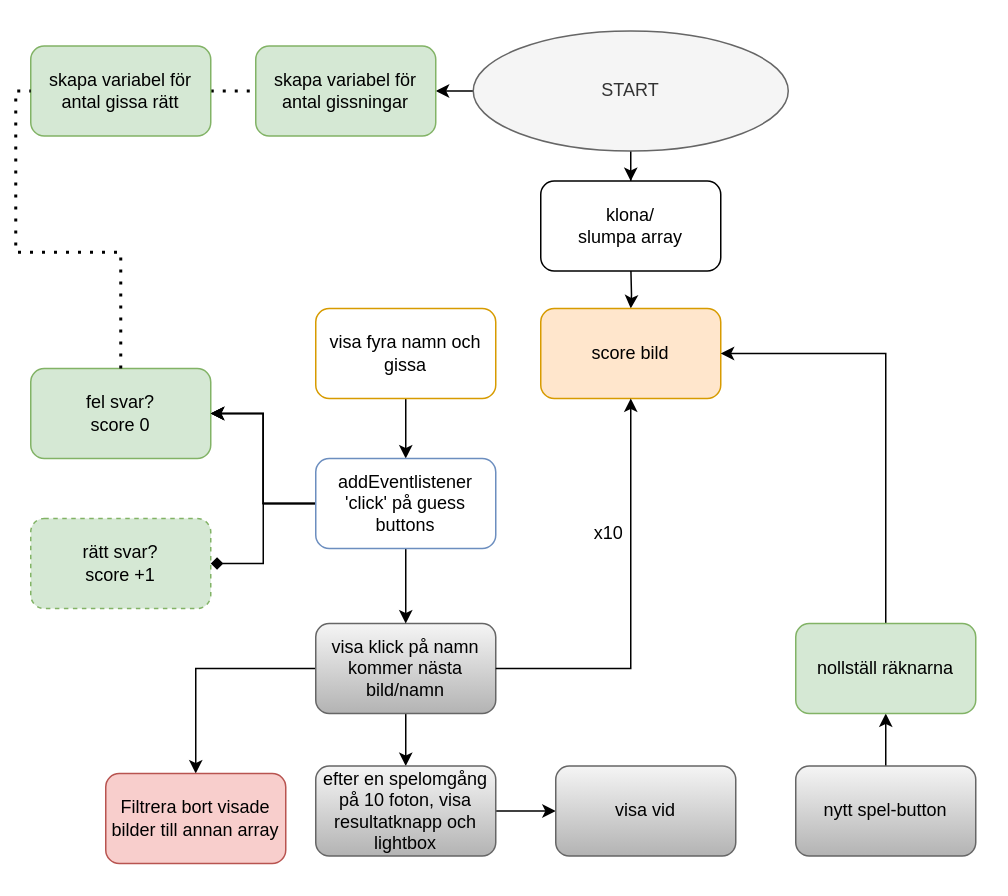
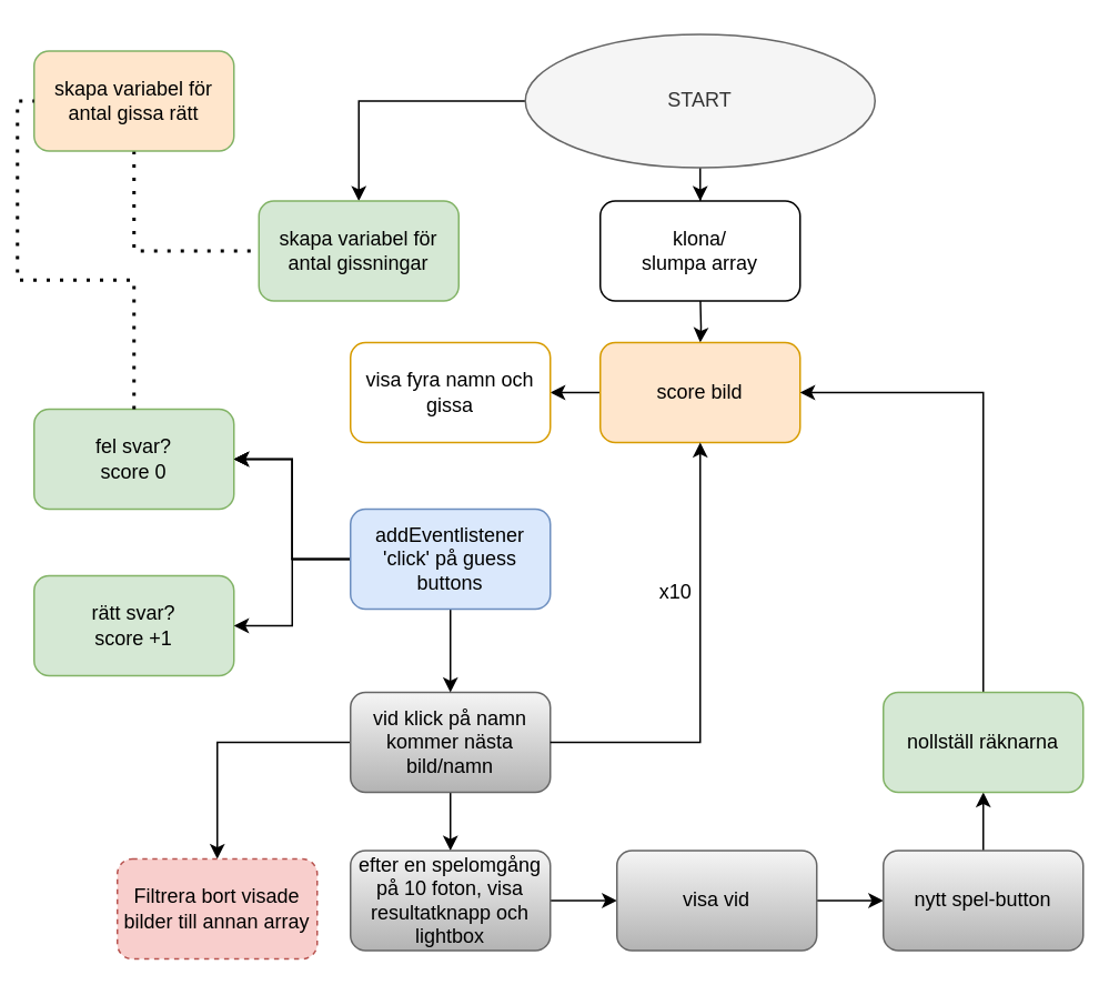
  <mxCell id="0" />
  <mxCell id="1" parent="0" />
  <mxCell id="2" value="" style="edgeStyle=orthogonalEdgeStyle;rounded=0;orthogonalLoop=1;jettySize=auto;html=1;" edge="1" parent="1" target="5"><mxGeometry relative="1" as="geometry"><mxPoint x="420" y="175" as="sourcePoint" /></mxGeometry></mxCell>
  <mxCell id="3" value="klona/ &lt;br&gt;slumpa array" style="rounded=1;whiteSpace=wrap;html=1;" vertex="1" parent="1"><mxGeometry x="360" y="120" width="120" height="60" as="geometry" /></mxCell>
+ <mxCell id="4" value="" style="edgeStyle=orthogonalEdgeStyle;rounded=0;orthogonalLoop=1;jettySize=auto;html=1;" edge="1" parent="1" source="5" target="7"><mxGeometry relative="1" as="geometry" /></mxCell>
  <mxCell id="5" value="score bild" style="rounded=1;whiteSpace=wrap;html=1;fillColor=#ffe6cc;strokeColor=#d79b00;" vertex="1" parent="1"><mxGeometry x="360" y="205" width="120" height="60" as="geometry" /></mxCell>
- <mxCell id="6" value="" style="edgeStyle=orthogonalEdgeStyle;rounded=0;orthogonalLoop=1;jettySize=auto;html=1;" edge="1" parent="1" source="7" target="18"><mxGeometry relative="1" as="geometry" /></mxCell>
  <mxCell id="7" value="visa fyra namn och gissa" style="rounded=1;whiteSpace=wrap;html=1;fillColor=#ffffff;strokeColor=#d79b00;" vertex="1" parent="1"><mxGeometry x="210" y="205" width="120" height="60" as="geometry" /></mxCell>
  <mxCell id="8" value="" style="edgeStyle=orthogonalEdgeStyle;rounded=0;orthogonalLoop=1;jettySize=auto;html=1;" edge="1" parent="1" source="10" target="19"><mxGeometry relative="1" as="geometry" /></mxCell>
  <mxCell id="9" value="" style="edgeStyle=orthogonalEdgeStyle;rounded=0;orthogonalLoop=1;jettySize=auto;html=1;" edge="1" parent="1" source="10" target="28"><mxGeometry relative="1" as="geometry" /></mxCell>
- <mxCell id="10" value="visa klick på namn kommer nästa bild/namn" style="rounded=1;whiteSpace=wrap;html=1;fillColor=#f5f5f5;strokeColor=#666666;gradientColor=#b3b3b3;" vertex="1" parent="1"><mxGeometry x="210" y="415" width="120" height="60" as="geometry" /></mxCell>
- <mxCell id="11" value="rätt svar?&lt;br&gt;score +1" style="rounded=1;whiteSpace=wrap;html=1;fillColor=#d5e8d4;strokeColor=#82b366;dashed=1;" vertex="1" parent="1"><mxGeometry x="20" y="345" width="120" height="60" as="geometry" /></mxCell>
+ <mxCell id="10" value="vid klick på namn kommer nästa bild/namn" style="rounded=1;whiteSpace=wrap;html=1;fillColor=#f5f5f5;strokeColor=#666666;gradientColor=#b3b3b3;" vertex="1" parent="1"><mxGeometry x="210" y="415" width="120" height="60" as="geometry" /></mxCell>
+ <mxCell id="11" value="rätt svar?&lt;br&gt;score +1" style="rounded=1;whiteSpace=wrap;html=1;fillColor=#d5e8d4;strokeColor=#82b366;" vertex="1" parent="1"><mxGeometry x="20" y="345" width="120" height="60" as="geometry" /></mxCell>
  <mxCell id="12" value="fel svar?&lt;br&gt;score 0" style="rounded=1;whiteSpace=wrap;html=1;fillColor=#d5e8d4;strokeColor=#82b366;" vertex="1" parent="1"><mxGeometry x="20" y="245" width="120" height="60" as="geometry" /></mxCell>
  <mxCell id="13" value="" style="edgeStyle=orthogonalEdgeStyle;rounded=0;orthogonalLoop=1;jettySize=auto;html=1;" edge="1" parent="1" source="18" target="12"><mxGeometry relative="1" as="geometry" /></mxCell>
  <mxCell id="14" value="" style="edgeStyle=orthogonalEdgeStyle;rounded=0;orthogonalLoop=1;jettySize=auto;html=1;" edge="1" parent="1" source="18" target="10"><mxGeometry relative="1" as="geometry" /></mxCell>
  <mxCell id="15" value="" style="edgeStyle=orthogonalEdgeStyle;rounded=0;orthogonalLoop=1;jettySize=auto;html=1;" edge="1" parent="1" source="18" target="12"><mxGeometry relative="1" as="geometry" /></mxCell>
  <mxCell id="16" value="" style="edgeStyle=orthogonalEdgeStyle;rounded=0;orthogonalLoop=1;jettySize=auto;html=1;" edge="1" parent="1" source="18" target="12"><mxGeometry relative="1" as="geometry" /></mxCell>
- <mxCell id="17" style="edgeStyle=orthogonalEdgeStyle;rounded=0;orthogonalLoop=1;jettySize=auto;html=1;endArrow=diamond;" edge="1" parent="1" source="18" target="11"><mxGeometry relative="1" as="geometry" /></mxCell>
- <mxCell id="18" value="addEventlistener 'click' på guess buttons" style="rounded=1;whiteSpace=wrap;html=1;fillColor=#ffffff;strokeColor=#6c8ebf;" vertex="1" parent="1"><mxGeometry x="210" y="305" width="120" height="60" as="geometry" /></mxCell>
- <mxCell id="19" value="Filtrera bort visade bilder till annan array" style="whiteSpace=wrap;html=1;rounded=1;strokeColor=#b85450;fillColor=#f8cecc;" vertex="1" parent="1"><mxGeometry x="70" y="515" width="120" height="60" as="geometry" /></mxCell>
+ <mxCell id="17" style="edgeStyle=orthogonalEdgeStyle;rounded=0;orthogonalLoop=1;jettySize=auto;html=1;" edge="1" parent="1" source="18" target="11"><mxGeometry relative="1" as="geometry" /></mxCell>
+ <mxCell id="18" value="addEventlistener 'click' på guess buttons" style="rounded=1;whiteSpace=wrap;html=1;fillColor=#dae8fc;strokeColor=#6c8ebf;" vertex="1" parent="1"><mxGeometry x="210" y="305" width="120" height="60" as="geometry" /></mxCell>
+ <mxCell id="19" value="Filtrera bort visade bilder till annan array" style="whiteSpace=wrap;html=1;rounded=1;strokeColor=#b85450;fillColor=#f8cecc;dashed=1;" vertex="1" parent="1"><mxGeometry x="70" y="515" width="120" height="60" as="geometry" /></mxCell>
  <mxCell id="20" value="" style="edgeStyle=orthogonalEdgeStyle;rounded=0;orthogonalLoop=1;jettySize=auto;html=1;" edge="1" parent="1" source="22" target="3"><mxGeometry relative="1" as="geometry" /></mxCell>
  <mxCell id="21" value="" style="edgeStyle=orthogonalEdgeStyle;rounded=0;orthogonalLoop=1;jettySize=auto;html=1;" edge="1" parent="1" source="22" target="23"><mxGeometry relative="1" as="geometry" /></mxCell>
  <mxCell id="22" value="START" style="ellipse;whiteSpace=wrap;html=1;fillColor=#f5f5f5;strokeColor=#666666;fontColor=#333333;" vertex="1" parent="1"><mxGeometry x="315" y="20" width="210" height="80" as="geometry" /></mxCell>
- <mxCell id="23" value="skapa variabel för antal gissningar" style="rounded=1;whiteSpace=wrap;html=1;fillColor=#d5e8d4;strokeColor=#82b366;" vertex="1" parent="1"><mxGeometry x="170" y="30" width="120" height="60" as="geometry" /></mxCell>
+ <mxCell id="23" value="skapa variabel för antal gissningar" style="rounded=1;whiteSpace=wrap;html=1;fillColor=#d5e8d4;strokeColor=#82b366;" vertex="1" parent="1"><mxGeometry x="155" y="120" width="120" height="60" as="geometry" /></mxCell>
  <mxCell id="24" value="" style="endArrow=none;dashed=1;html=1;dashPattern=1 3;strokeWidth=2;rounded=0;edgeStyle=orthogonalEdgeStyle;entryX=0;entryY=0.5;entryDx=0;entryDy=0;startArrow=none;" edge="1" parent="1" source="25" target="23"><mxGeometry width="50" height="50" relative="1" as="geometry"><mxPoint x="90" y="120" as="sourcePoint" /><mxPoint x="140" y="70" as="targetPoint" /><Array as="points"><mxPoint x="80" y="60" /></Array></mxGeometry></mxCell>
- <mxCell id="25" value="skapa variabel för antal gissa rätt" style="rounded=1;whiteSpace=wrap;html=1;fillColor=#d5e8d4;strokeColor=#82b366;" vertex="1" parent="1"><mxGeometry x="20" y="30" width="120" height="60" as="geometry" /></mxCell>
+ <mxCell id="25" value="skapa variabel för antal gissa rätt" style="rounded=1;whiteSpace=wrap;html=1;fillColor=#ffe6cc;strokeColor=#82b366;" vertex="1" parent="1"><mxGeometry x="20" y="30" width="120" height="60" as="geometry" /></mxCell>
  <mxCell id="26" value="" style="endArrow=none;dashed=1;html=1;dashPattern=1 3;strokeWidth=2;rounded=0;edgeStyle=orthogonalEdgeStyle;entryX=0;entryY=0.5;entryDx=0;entryDy=0;" edge="1" parent="1" source="12" target="25"><mxGeometry width="50" height="50" relative="1" as="geometry"><mxPoint x="80" y="245" as="sourcePoint" /><mxPoint x="170" y="60" as="targetPoint" /><Array as="points" /></mxGeometry></mxCell>
  <mxCell id="27" value="" style="edgeStyle=orthogonalEdgeStyle;rounded=0;orthogonalLoop=1;jettySize=auto;html=1;" edge="1" parent="1" source="28" target="30"><mxGeometry relative="1" as="geometry" /></mxCell>
  <mxCell id="28" value="efter en spelomgång på 10 foton, visa resultatknapp och lightbox" style="whiteSpace=wrap;html=1;rounded=1;strokeColor=#666666;fillColor=#f5f5f5;gradientColor=#b3b3b3;" vertex="1" parent="1"><mxGeometry x="210" y="510" width="120" height="60" as="geometry" /></mxCell>
+ <mxCell id="29" value="" style="edgeStyle=orthogonalEdgeStyle;rounded=0;orthogonalLoop=1;jettySize=auto;html=1;" edge="1" parent="1" source="30" target="32"><mxGeometry relative="1" as="geometry" /></mxCell>
  <mxCell id="30" value="visa vid" style="whiteSpace=wrap;html=1;rounded=1;strokeColor=#666666;fillColor=#f5f5f5;gradientColor=#b3b3b3;" vertex="1" parent="1"><mxGeometry x="370" y="510" width="120" height="60" as="geometry" /></mxCell>
  <mxCell id="31" value="" style="edgeStyle=orthogonalEdgeStyle;rounded=0;orthogonalLoop=1;jettySize=auto;html=1;" edge="1" parent="1" source="32" target="34"><mxGeometry relative="1" as="geometry" /></mxCell>
  <mxCell id="32" value="nytt spel-button" style="whiteSpace=wrap;html=1;rounded=1;strokeColor=#666666;fillColor=#f5f5f5;gradientColor=#b3b3b3;" vertex="1" parent="1"><mxGeometry x="530" y="510" width="120" height="60" as="geometry" /></mxCell>
  <mxCell id="33" value="" style="edgeStyle=orthogonalEdgeStyle;rounded=0;orthogonalLoop=1;jettySize=auto;html=1;entryX=1;entryY=0.5;entryDx=0;entryDy=0;" edge="1" parent="1" source="34" target="5"><mxGeometry relative="1" as="geometry"><mxPoint x="580" y="260" as="targetPoint" /><Array as="points"><mxPoint x="590" y="235" /></Array></mxGeometry></mxCell>
  <mxCell id="34" value="nollställ räknarna" style="whiteSpace=wrap;html=1;rounded=1;strokeColor=#82b366;fillColor=#d5e8d4;" vertex="1" parent="1"><mxGeometry x="530" y="415" width="120" height="60" as="geometry" /></mxCell>
  <mxCell id="35" value="" style="endArrow=classic;html=1;rounded=0;edgeStyle=orthogonalEdgeStyle;" edge="1" parent="1" source="10" target="5"><mxGeometry width="50" height="50" relative="1" as="geometry"><mxPoint x="380" y="450" as="sourcePoint" /><mxPoint x="430" y="400" as="targetPoint" /></mxGeometry></mxCell>
  <mxCell id="36" value="x10" style="text;html=1;align=center;verticalAlign=middle;resizable=0;points=[];autosize=1;strokeColor=none;fillColor=none;" vertex="1" parent="1"><mxGeometry x="390" y="345" width="30" height="20" as="geometry" /></mxCell>
